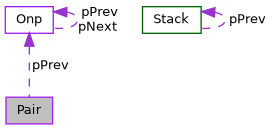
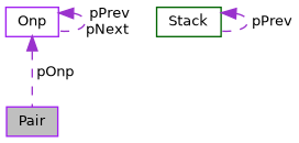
  digraph {
    node [color=purple fillcolor=white fontname=Helvetica fontsize=10 shape=record style=filled]
    edge [color=darkorchid3 dir=back fontname=Helvetica fontsize=10 labelfontname=Helvetica labelfontsize=10 style=dashed]
    n1 [fillcolor=grey75 fontcolor=black height=0.2 label=Pair width=0.4]
    n2 [color=darkgreen height=0.2 label=Stack width=0.4]
    n3 [height=0.2 label=Onp width=0.4]
    n2 -> n2 [label=" pPrev"]
-   n3 -> n1 [label=" pPrev"]
+   n3 -> n1 [label=" pOnp"]
    n3 -> n3 [label=" pPrev\npNext"]
  }
